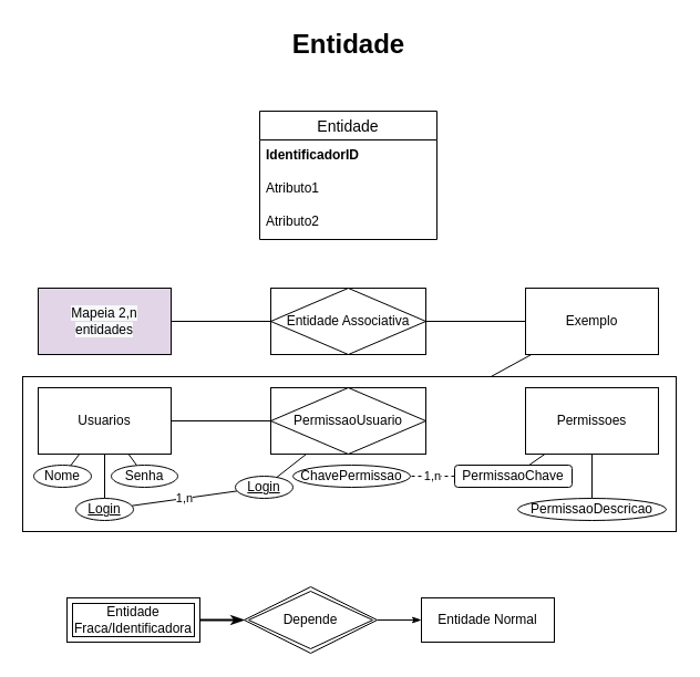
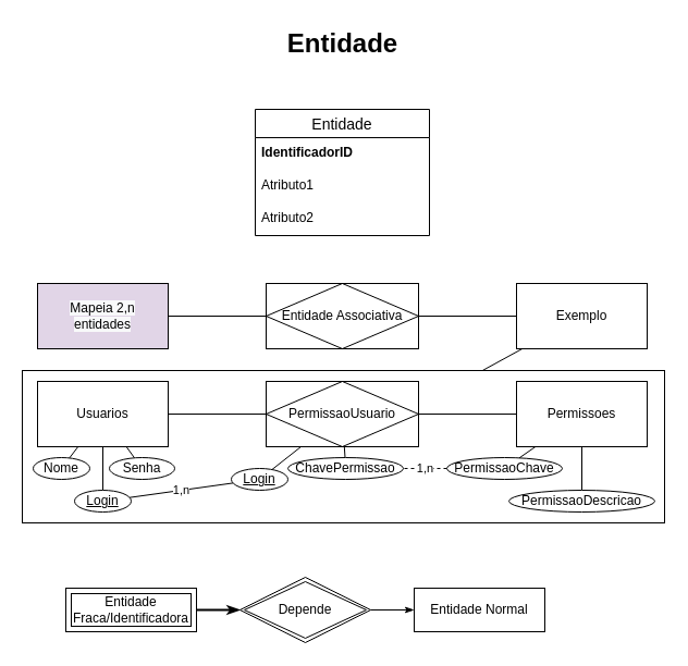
  <mxCell id="0" />
  <mxCell id="1" parent="0" />
  <mxCell id="2" value="" style="whiteSpace=wrap;html=1;" parent="1" vertex="1"><mxGeometry x="20" y="340" width="590" height="140" as="geometry" /></mxCell>
  <mxCell id="3" value="Entidade" style="swimlane;fontStyle=0;childLayout=stackLayout;horizontal=1;startSize=26;horizontalStack=0;resizeParent=1;resizeParentMax=0;resizeLast=0;collapsible=1;marginBottom=0;align=center;fontSize=14;" parent="1" vertex="1"><mxGeometry x="234" y="100" width="160" height="116" as="geometry" /></mxCell>
  <mxCell id="4" value="IdentificadorID" style="text;strokeColor=none;fillColor=none;spacingLeft=4;spacingRight=4;overflow=hidden;rotatable=0;points=[[0,0.5],[1,0.5]];portConstraint=eastwest;fontSize=12;fontStyle=1" parent="3" vertex="1"><mxGeometry y="26" width="160" height="30" as="geometry" /></mxCell>
  <mxCell id="5" value="Atributo1" style="text;strokeColor=none;fillColor=none;spacingLeft=4;spacingRight=4;overflow=hidden;rotatable=0;points=[[0,0.5],[1,0.5]];portConstraint=eastwest;fontSize=12;" parent="3" vertex="1"><mxGeometry y="56" width="160" height="30" as="geometry" /></mxCell>
  <mxCell id="6" value="Atributo2" style="text;strokeColor=none;fillColor=none;spacingLeft=4;spacingRight=4;overflow=hidden;rotatable=0;points=[[0,0.5],[1,0.5]];portConstraint=eastwest;fontSize=12;" parent="3" vertex="1"><mxGeometry y="86" width="160" height="30" as="geometry" /></mxCell>
  <mxCell id="7" value="Entidade" style="text;strokeColor=none;fillColor=none;html=1;fontSize=24;fontStyle=1;verticalAlign=middle;align=center;" parent="1" vertex="1"><mxGeometry x="264" y="20" width="100" height="40" as="geometry" /></mxCell>
  <mxCell id="8" value="" style="edgeStyle=orthogonalEdgeStyle;rounded=0;orthogonalLoop=1;jettySize=auto;html=1;endArrow=none;endFill=0;" parent="1" source="10" target="12" edge="1"><mxGeometry relative="1" as="geometry" /></mxCell>
  <mxCell id="9" value="" style="edgeStyle=orthogonalEdgeStyle;rounded=0;orthogonalLoop=1;jettySize=auto;html=1;endArrow=none;endFill=0;" parent="1" source="10" target="13" edge="1"><mxGeometry relative="1" as="geometry" /></mxCell>
  <mxCell id="10" value="Entidade Associativa" style="shape=associativeEntity;whiteSpace=wrap;html=1;align=center;" parent="1" vertex="1"><mxGeometry x="244" y="260" width="140" height="60" as="geometry" /></mxCell>
  <mxCell id="11" value="" style="edgeStyle=none;rounded=0;orthogonalLoop=1;jettySize=auto;html=1;endArrow=none;endFill=0;" parent="1" source="12" target="2" edge="1"><mxGeometry relative="1" as="geometry" /></mxCell>
  <mxCell id="12" value="Exemplo" style="whiteSpace=wrap;html=1;" parent="1" vertex="1"><mxGeometry x="474" y="260" width="120" height="60" as="geometry" /></mxCell>
  <mxCell id="13" value="&#10;&#10;&lt;span style=&quot;color: rgb(0, 0, 0); font-family: helvetica; font-size: 12px; font-style: normal; font-weight: 400; letter-spacing: normal; text-align: center; text-indent: 0px; text-transform: none; word-spacing: 0px; background-color: rgb(248, 249, 250); display: inline; float: none;&quot;&gt;Mapeia 2,n&lt;/span&gt;&lt;br style=&quot;color: rgb(0, 0, 0); font-family: helvetica; font-size: 12px; font-style: normal; font-weight: 400; letter-spacing: normal; text-align: center; text-indent: 0px; text-transform: none; word-spacing: 0px; background-color: rgb(248, 249, 250);&quot;&gt;&lt;span style=&quot;color: rgb(0, 0, 0); font-family: helvetica; font-size: 12px; font-style: normal; font-weight: 400; letter-spacing: normal; text-align: center; text-indent: 0px; text-transform: none; word-spacing: 0px; background-color: rgb(248, 249, 250); display: inline; float: none;&quot;&gt;entidades&lt;/span&gt;&#10;&#10;" style="whiteSpace=wrap;html=1;fillColor=#e1d5e7;" parent="1" vertex="1"><mxGeometry x="34" y="260" width="120" height="60" as="geometry" /></mxCell>
+ <mxCell id="14" value="" style="edgeStyle=none;rounded=0;orthogonalLoop=1;jettySize=auto;html=1;endArrow=none;endFill=0;" parent="1" source="16" target="17" edge="1"><mxGeometry relative="1" as="geometry" /></mxCell>
  <mxCell id="15" value="" style="edgeStyle=none;rounded=0;orthogonalLoop=1;jettySize=auto;html=1;endArrow=none;endFill=0;" parent="1" source="16" target="21" edge="1"><mxGeometry relative="1" as="geometry" /></mxCell>
  <mxCell id="16" value="PermissaoUsuario" style="shape=associativeEntity;whiteSpace=wrap;html=1;align=center;" parent="1" vertex="1"><mxGeometry x="244" y="350" width="140" height="60" as="geometry" /></mxCell>
  <mxCell id="17" value="Permissoes" style="whiteSpace=wrap;html=1;" parent="1" vertex="1"><mxGeometry x="474" y="350" width="120" height="60" as="geometry" /></mxCell>
  <mxCell id="18" value="" style="edgeStyle=none;rounded=0;orthogonalLoop=1;jettySize=auto;html=1;endArrow=none;endFill=0;" parent="1" source="21" target="23" edge="1"><mxGeometry relative="1" as="geometry" /></mxCell>
  <mxCell id="19" value="" style="edgeStyle=none;rounded=0;orthogonalLoop=1;jettySize=auto;html=1;endArrow=none;endFill=0;" parent="1" source="21" target="24" edge="1"><mxGeometry relative="1" as="geometry" /></mxCell>
  <mxCell id="20" value="" style="edgeStyle=none;rounded=0;orthogonalLoop=1;jettySize=auto;html=1;endArrow=none;endFill=0;" parent="1" source="21" target="25" edge="1"><mxGeometry relative="1" as="geometry" /></mxCell>
  <mxCell id="21" value="Usuarios" style="whiteSpace=wrap;html=1;" parent="1" vertex="1"><mxGeometry x="34" y="350" width="120" height="60" as="geometry" /></mxCell>
  <mxCell id="22" value="1,n" style="edgeStyle=none;rounded=0;orthogonalLoop=1;jettySize=auto;html=1;endArrow=none;endFill=0;" parent="1" source="23" target="27" edge="1"><mxGeometry relative="1" as="geometry" /></mxCell>
  <mxCell id="23" value="Login" style="ellipse;whiteSpace=wrap;html=1;fontStyle=4" parent="1" vertex="1"><mxGeometry x="68" y="450" width="52" height="20" as="geometry" /></mxCell>
  <mxCell id="24" value="Senha" style="ellipse;whiteSpace=wrap;html=1;" parent="1" vertex="1"><mxGeometry x="100" y="420" width="60" height="20" as="geometry" /></mxCell>
  <mxCell id="25" value="Nome" style="ellipse;whiteSpace=wrap;html=1;" parent="1" vertex="1"><mxGeometry x="30" y="420" width="52" height="20" as="geometry" /></mxCell>
  <mxCell id="26" style="edgeStyle=none;rounded=0;orthogonalLoop=1;jettySize=auto;html=1;endArrow=none;endFill=0;" parent="1" source="27" target="16" edge="1"><mxGeometry relative="1" as="geometry" /></mxCell>
  <mxCell id="27" value="Login" style="ellipse;whiteSpace=wrap;html=1;fontStyle=4" parent="1" vertex="1"><mxGeometry x="212" y="430" width="52" height="20" as="geometry" /></mxCell>
+ <mxCell id="28" style="edgeStyle=none;rounded=0;orthogonalLoop=1;jettySize=auto;html=1;endArrow=none;endFill=0;" parent="1" source="29" target="16" edge="1"><mxGeometry relative="1" as="geometry" /></mxCell>
  <mxCell id="29" value="ChavePermissao" style="ellipse;whiteSpace=wrap;html=1;" parent="1" vertex="1"><mxGeometry x="264" y="420" width="106" height="20" as="geometry" /></mxCell>
  <mxCell id="30" style="edgeStyle=none;rounded=0;orthogonalLoop=1;jettySize=auto;html=1;endArrow=none;endFill=0;" parent="1" source="32" target="17" edge="1"><mxGeometry relative="1" as="geometry" /></mxCell>
  <mxCell id="31" value="1,n" style="edgeStyle=none;rounded=0;orthogonalLoop=1;jettySize=auto;html=1;endArrow=none;endFill=0;dashed=1;" parent="1" source="32" target="29" edge="1"><mxGeometry relative="1" as="geometry" /></mxCell>
- <mxCell id="32" value="PermissaoChave" style="whiteSpace=wrap;html=1;rounded=1;" parent="1" vertex="1"><mxGeometry x="410" y="420" width="106" height="20" as="geometry" /></mxCell>
+ <mxCell id="32" value="PermissaoChave" style="ellipse;whiteSpace=wrap;html=1;" parent="1" vertex="1"><mxGeometry x="410" y="420" width="106" height="20" as="geometry" /></mxCell>
  <mxCell id="33" style="edgeStyle=none;rounded=0;orthogonalLoop=1;jettySize=auto;html=1;endArrow=none;endFill=0;" parent="1" source="34" target="17" edge="1"><mxGeometry relative="1" as="geometry" /></mxCell>
  <mxCell id="34" value="PermissaoDescricao" style="ellipse;whiteSpace=wrap;html=1;" parent="1" vertex="1"><mxGeometry x="467" y="450" width="134" height="20" as="geometry" /></mxCell>
  <mxCell id="35" style="edgeStyle=orthogonalEdgeStyle;rounded=0;orthogonalLoop=1;jettySize=auto;html=1;endArrow=classicThin;endFill=1;startArrow=none;startFill=0;strokeWidth=2;" edge="1" parent="1" source="36" target="38"><mxGeometry relative="1" as="geometry" /></mxCell>
  <mxCell id="36" value="Entidade Fraca/Identificadora" style="shape=ext;margin=3;double=1;whiteSpace=wrap;html=1;align=center;" vertex="1" parent="1"><mxGeometry x="60" y="540" width="120" height="40" as="geometry" /></mxCell>
  <mxCell id="37" value="" style="edgeStyle=orthogonalEdgeStyle;rounded=0;orthogonalLoop=1;jettySize=auto;html=1;startArrow=none;startFill=0;endArrow=classicThin;endFill=1;" edge="1" parent="1" source="38" target="39"><mxGeometry relative="1" as="geometry" /></mxCell>
  <mxCell id="38" value="Depende" style="shape=rhombus;double=1;perimeter=rhombusPerimeter;whiteSpace=wrap;html=1;align=center;" vertex="1" parent="1"><mxGeometry x="220" y="530" width="120" height="60" as="geometry" /></mxCell>
  <mxCell id="39" value="Entidade Normal" style="whiteSpace=wrap;html=1;" vertex="1" parent="1"><mxGeometry x="380" y="540" width="120" height="40" as="geometry" /></mxCell>
